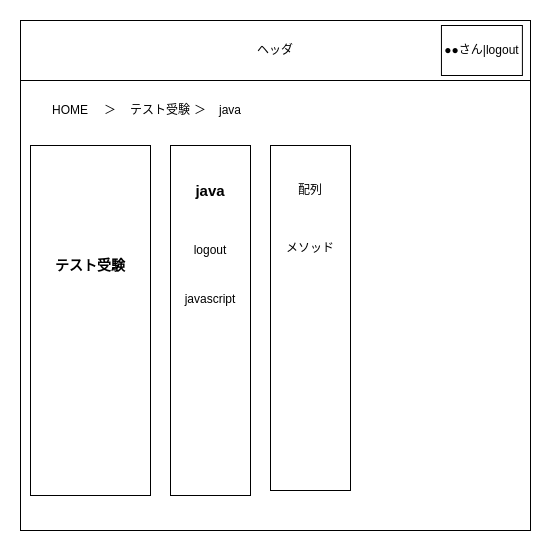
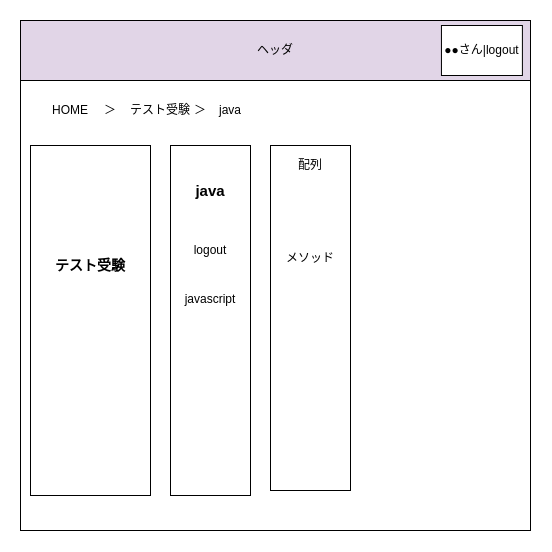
  <mxCell id="0" />
  <mxCell id="1" parent="0" />
  <mxCell id="2" value="" style="whiteSpace=wrap;html=1;aspect=fixed;" parent="1" vertex="1"><mxGeometry x="20" y="20" width="510" height="510" as="geometry" /></mxCell>
  <mxCell id="3" value="" style="rounded=0;whiteSpace=wrap;html=1;" parent="1" vertex="1"><mxGeometry x="30" y="145" width="120" height="350" as="geometry" /></mxCell>
  <mxCell id="4" value="&lt;font style=&quot;vertical-align: inherit&quot;&gt;&lt;font style=&quot;vertical-align: inherit&quot;&gt;&lt;font style=&quot;vertical-align: inherit&quot;&gt;&lt;font style=&quot;vertical-align: inherit&quot;&gt;テスト受験&lt;/font&gt;&lt;/font&gt;&lt;/font&gt;&lt;/font&gt;" style="text;html=1;strokeColor=none;fillColor=none;align=center;verticalAlign=middle;whiteSpace=wrap;rounded=0;fontStyle=1;fontSize=14;" parent="1" vertex="1"><mxGeometry x="50" y="235" width="80" height="60" as="geometry" /></mxCell>
  <mxCell id="5" value="" style="rounded=0;whiteSpace=wrap;html=1;" parent="1" vertex="1"><mxGeometry x="170" y="145" width="80" height="350" as="geometry" /></mxCell>
  <mxCell id="6" value="java" style="text;html=1;strokeColor=none;fillColor=none;align=center;verticalAlign=middle;whiteSpace=wrap;rounded=0;fontStyle=1;fontSize=15;" parent="1" vertex="1"><mxGeometry x="170" y="160" width="80" height="60" as="geometry" /></mxCell>
  <mxCell id="7" value="logout" style="text;html=1;strokeColor=none;fillColor=none;align=center;verticalAlign=middle;whiteSpace=wrap;rounded=0;fontStyle=0;fontSize=12;" parent="1" vertex="1"><mxGeometry x="170" y="220" width="80" height="60" as="geometry" /></mxCell>
  <mxCell id="8" value="javascript" style="text;html=1;strokeColor=none;fillColor=none;align=center;verticalAlign=middle;whiteSpace=wrap;rounded=0;fontStyle=0;fontSize=12;" parent="1" vertex="1"><mxGeometry x="170" y="268.75" width="80" height="60" as="geometry" /></mxCell>
  <mxCell id="9" value="" style="group" parent="1" vertex="1" connectable="0"><mxGeometry x="20" y="20" width="510" height="60" as="geometry" /></mxCell>
- <mxCell id="10" value="ヘッダ" style="rounded=0;whiteSpace=wrap;html=1;" parent="9" vertex="1"><mxGeometry width="510" height="60" as="geometry" /></mxCell>
+ <mxCell id="10" value="ヘッダ" style="rounded=0;whiteSpace=wrap;html=1;fillColor=#e1d5e7;" parent="9" vertex="1"><mxGeometry width="510" height="60" as="geometry" /></mxCell>
  <mxCell id="11" value="●●さん|logout" style="whiteSpace=wrap;html=1;fontSize=12;rounded=0;" parent="9" vertex="1"><mxGeometry x="420.952" y="5" width="80.952" height="50" as="geometry" /></mxCell>
  <mxCell id="12" value="" style="rounded=0;whiteSpace=wrap;html=1;" vertex="1" parent="1"><mxGeometry x="270" y="145" width="80" height="345" as="geometry" /></mxCell>
- <mxCell id="13" value="&lt;font style=&quot;vertical-align: inherit&quot;&gt;&lt;font style=&quot;vertical-align: inherit&quot;&gt;配列&lt;/font&gt;&lt;/font&gt;" style="text;html=1;strokeColor=none;fillColor=none;align=center;verticalAlign=middle;whiteSpace=wrap;rounded=0;" vertex="1" parent="1"><mxGeometry x="280" y="177.5" width="60" height="25" as="geometry" /></mxCell>
- <mxCell id="14" value="&lt;font style=&quot;vertical-align: inherit&quot;&gt;&lt;font style=&quot;vertical-align: inherit&quot;&gt;&lt;font style=&quot;vertical-align: inherit&quot;&gt;&lt;font style=&quot;vertical-align: inherit&quot;&gt;&lt;font style=&quot;vertical-align: inherit&quot;&gt;&lt;font style=&quot;vertical-align: inherit&quot;&gt;メソッド&lt;/font&gt;&lt;/font&gt;&lt;/font&gt;&lt;/font&gt;&lt;/font&gt;&lt;/font&gt;" style="text;html=1;strokeColor=none;fillColor=none;align=center;verticalAlign=middle;whiteSpace=wrap;rounded=0;" vertex="1" parent="1"><mxGeometry x="280" y="235" width="60" height="25" as="geometry" /></mxCell>
+ <mxCell id="13" value="&lt;font style=&quot;vertical-align: inherit&quot;&gt;&lt;font style=&quot;vertical-align: inherit&quot;&gt;配列&lt;/font&gt;&lt;/font&gt;" style="text;html=1;strokeColor=none;fillColor=none;align=center;verticalAlign=middle;whiteSpace=wrap;rounded=0;" vertex="1" parent="1"><mxGeometry x="280" y="152.5" width="60" height="25" as="geometry" /></mxCell>
+ <mxCell id="14" value="&lt;font style=&quot;vertical-align: inherit&quot;&gt;&lt;font style=&quot;vertical-align: inherit&quot;&gt;&lt;font style=&quot;vertical-align: inherit&quot;&gt;&lt;font style=&quot;vertical-align: inherit&quot;&gt;&lt;font style=&quot;vertical-align: inherit&quot;&gt;&lt;font style=&quot;vertical-align: inherit&quot;&gt;メソッド&lt;/font&gt;&lt;/font&gt;&lt;/font&gt;&lt;/font&gt;&lt;/font&gt;&lt;/font&gt;" style="text;html=1;strokeColor=none;fillColor=none;align=center;verticalAlign=middle;whiteSpace=wrap;rounded=0;" vertex="1" parent="1"><mxGeometry x="280" y="245" width="60" height="25" as="geometry" /></mxCell>
  <mxCell id="15" value="&lt;font style=&quot;vertical-align: inherit&quot;&gt;&lt;font style=&quot;vertical-align: inherit&quot;&gt;&lt;font style=&quot;vertical-align: inherit&quot;&gt;&lt;font style=&quot;vertical-align: inherit&quot;&gt;java&lt;/font&gt;&lt;/font&gt;&lt;/font&gt;&lt;/font&gt;" style="text;html=1;strokeColor=none;fillColor=none;align=center;verticalAlign=middle;whiteSpace=wrap;rounded=0;" vertex="1" parent="1"><mxGeometry x="190" y="100" width="80" height="20" as="geometry" /></mxCell>
  <mxCell id="16" value="&lt;font style=&quot;vertical-align: inherit&quot;&gt;&lt;font style=&quot;vertical-align: inherit&quot;&gt;テスト受験&lt;/font&gt;&lt;/font&gt;" style="text;html=1;strokeColor=none;fillColor=none;align=center;verticalAlign=middle;whiteSpace=wrap;rounded=0;" vertex="1" parent="1"><mxGeometry x="120" y="100" width="80" height="20" as="geometry" /></mxCell>
  <mxCell id="17" value="＞" style="text;html=1;strokeColor=none;fillColor=none;align=center;verticalAlign=middle;whiteSpace=wrap;rounded=0;" vertex="1" parent="1"><mxGeometry x="180" y="100" width="40" height="20" as="geometry" /></mxCell>
  <mxCell id="18" style="edgeStyle=orthogonalEdgeStyle;rounded=0;orthogonalLoop=1;jettySize=auto;html=1;exitX=0.5;exitY=1;exitDx=0;exitDy=0;" edge="1" parent="1" source="15" target="15"><mxGeometry relative="1" as="geometry" /></mxCell>
  <mxCell id="19" value="HOME" style="text;html=1;strokeColor=none;fillColor=none;align=center;verticalAlign=middle;whiteSpace=wrap;rounded=0;" vertex="1" parent="1"><mxGeometry x="30" y="100" width="80" height="20" as="geometry" /></mxCell>
  <mxCell id="20" value="＞" style="text;html=1;strokeColor=none;fillColor=none;align=center;verticalAlign=middle;whiteSpace=wrap;rounded=0;" vertex="1" parent="1"><mxGeometry x="90" y="100" width="40" height="20" as="geometry" /></mxCell>
